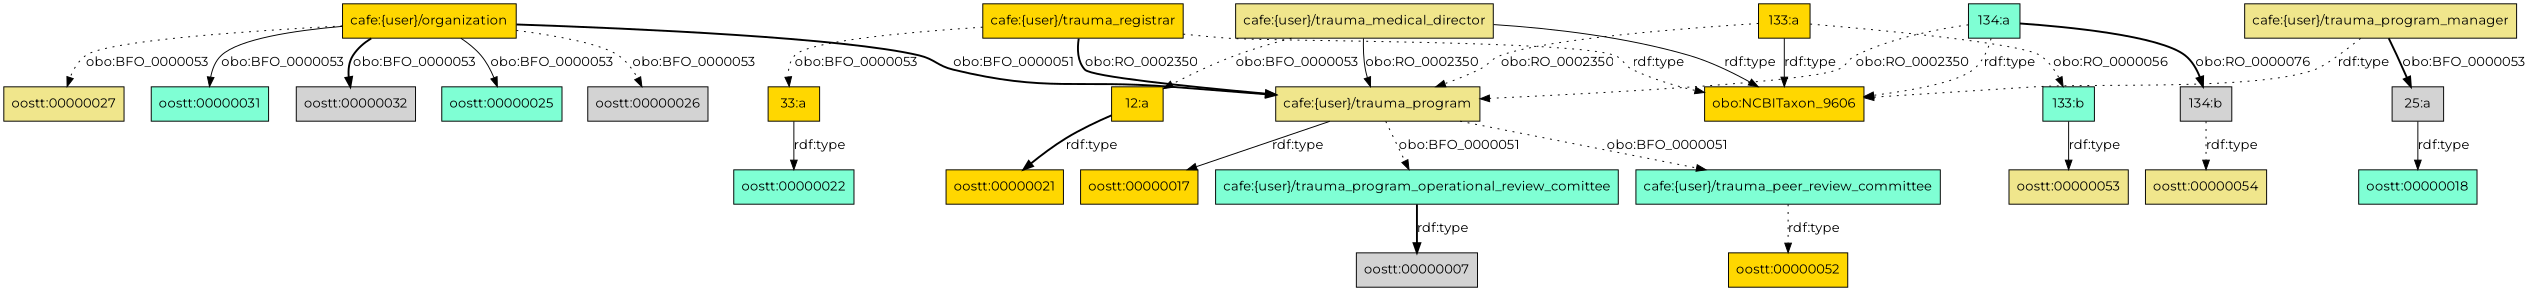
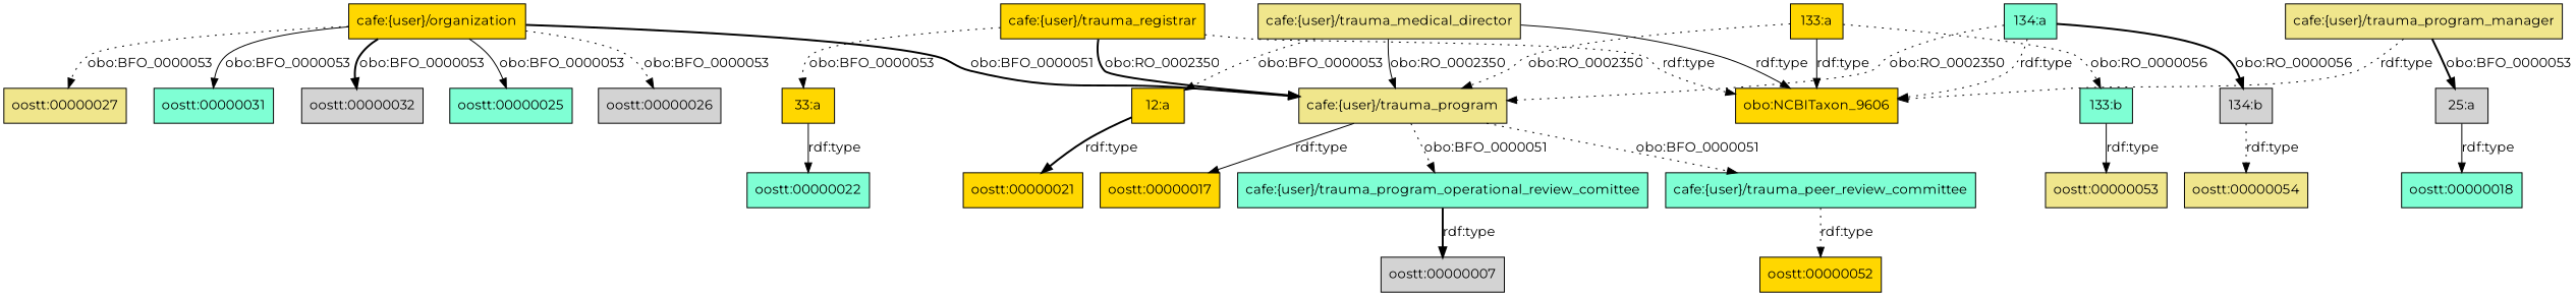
  digraph {
    fontname=Montserrat
    node [fillcolor=gold fontname=Montserrat shape=rectangle style=filled]
    edge [fontname=Montserrat style=dotted]
    "cafe:{user}/trauma_program" [fillcolor=khaki]
    "cafe:{user}/organization"
    "oostt:00000025" [fillcolor=aquamarine]
    "oostt:00000026" [fillcolor=lightgrey]
    "oostt:00000027" [fillcolor=khaki]
    "oostt:00000031" [fillcolor=aquamarine]
    "oostt:00000032" [fillcolor=lightgrey]
    "oostt:00000017"
    "cafe:{user}/trauma_program_operational_review_comittee" [fillcolor=aquamarine]
    "cafe:{user}/trauma_peer_review_committee" [fillcolor=aquamarine]
    "oostt:00000007" [fillcolor=lightgrey]
    "oostt:00000052"
    "cafe:{user}/trauma_medical_director" [fillcolor=khaki]
    "obo:NCBITaxon_9606"
    "12:a"
    "oostt:00000021"
    "cafe:{user}/trauma_program_manager" [fillcolor=khaki]
    "25:a" [fillcolor=lightgrey]
    "oostt:00000018" [fillcolor=aquamarine]
    "cafe:{user}/trauma_registrar"
    "33:a"
    "oostt:00000022" [fillcolor=aquamarine]
    "133:a"
    "133:b" [fillcolor=aquamarine]
    "oostt:00000053" [fillcolor=khaki]
    "134:a" [fillcolor=aquamarine]
    "134:b" [fillcolor=lightgrey]
    "oostt:00000054" [fillcolor=khaki]
    "cafe:{user}/trauma_program" -> "oostt:00000017" [label="rdf:type" style=solid]
    "cafe:{user}/trauma_program" -> "cafe:{user}/trauma_program_operational_review_comittee" [label="obo:BFO_0000051"]
    "cafe:{user}/trauma_program" -> "cafe:{user}/trauma_peer_review_committee" [label="obo:BFO_0000051"]
    "cafe:{user}/organization" -> "cafe:{user}/trauma_program" [label="obo:BFO_0000051" style=bold]
    "cafe:{user}/organization" -> "oostt:00000025" [label="obo:BFO_0000053" style=solid]
    "cafe:{user}/organization" -> "oostt:00000026" [label="obo:BFO_0000053"]
    "cafe:{user}/organization" -> "oostt:00000027" [label="obo:BFO_0000053"]
    "cafe:{user}/organization" -> "oostt:00000031" [label="obo:BFO_0000053" style=solid]
    "cafe:{user}/organization" -> "oostt:00000032" [label="obo:BFO_0000053" style=bold]
    "cafe:{user}/trauma_program_operational_review_comittee" -> "oostt:00000007" [label="rdf:type" style=bold]
    "cafe:{user}/trauma_peer_review_committee" -> "oostt:00000052" [label="rdf:type"]
    "cafe:{user}/trauma_medical_director" -> "cafe:{user}/trauma_program" [label="obo:RO_0002350" style=solid]
    "cafe:{user}/trauma_medical_director" -> "obo:NCBITaxon_9606" [label="rdf:type" style=solid]
    "cafe:{user}/trauma_medical_director" -> "12:a" [label="obo:BFO_0000053"]
    "12:a" -> "oostt:00000021" [label="rdf:type" style=bold]
    "cafe:{user}/trauma_program_manager" -> "obo:NCBITaxon_9606" [label="rdf:type"]
    "cafe:{user}/trauma_program_manager" -> "25:a" [label="obo:BFO_0000053" style=bold]
    "25:a" -> "oostt:00000018" [label="rdf:type" style=solid]
    "cafe:{user}/trauma_registrar" -> "cafe:{user}/trauma_program" [label="obo:RO_0002350" style=bold]
    "cafe:{user}/trauma_registrar" -> "obo:NCBITaxon_9606" [label="rdf:type"]
    "cafe:{user}/trauma_registrar" -> "33:a" [label="obo:BFO_0000053"]
    "33:a" -> "oostt:00000022" [label="rdf:type" style=solid]
    "133:a" -> "cafe:{user}/trauma_program" [label="obo:RO_0002350"]
    "133:a" -> "obo:NCBITaxon_9606" [label="rdf:type" style=solid]
    "133:a" -> "133:b" [label="obo:RO_0000056"]
    "133:b" -> "oostt:00000053" [label="rdf:type" style=solid]
    "134:a" -> "cafe:{user}/trauma_program" [label="obo:RO_0002350"]
    "134:a" -> "obo:NCBITaxon_9606" [label="rdf:type"]
-   "134:a" -> "134:b" [label="obo:RO_0000076" style=bold]
+   "134:a" -> "134:b" [label="obo:RO_0000056" style=bold]
    "134:b" -> "oostt:00000054" [label="rdf:type"]
  }
